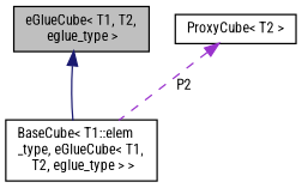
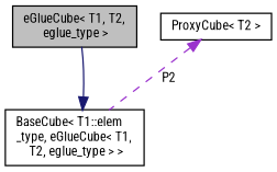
  digraph {
    fontname="Roboto Condensed"
    node [color=black fillcolor=white fontname="Roboto Condensed" fontsize=10 shape=record style=filled]
    edge [dir=back fontname="Roboto Condensed" fontsize=10 labelfontname=Helvetica labelfontsize=10]
    n1 [fillcolor=grey75 fontcolor=black height=0.2 label="eGlueCube\< T1, T2,\l eglue_type \>" width=0.4]
    n2 [height=0.2 label="BaseCube\< T1::elem\l_type, eGlueCube\< T1,\l T2, eglue_type \> \>" width=0.4]
    n3 [height=0.2 label="ProxyCube\< T2 \>" width=0.4]
-   n1 -> n2 [color=midnightblue style=solid]
+   n2 -> n1 [color=midnightblue style=solid]
    n3 -> n2 [color=darkorchid3 label=" P2" style=dashed]
  }
